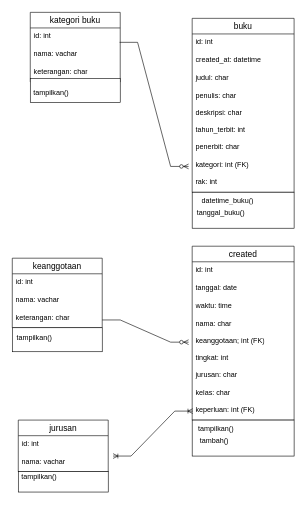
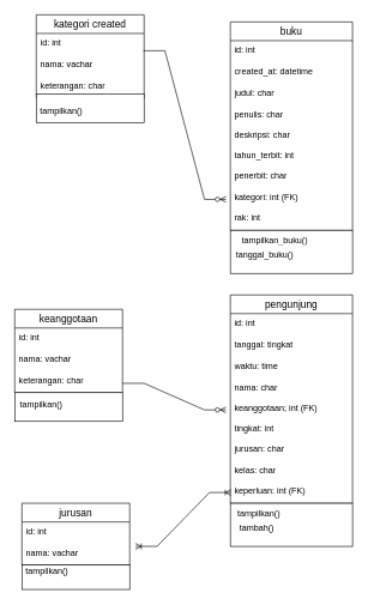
  <mxCell id="0" />
  <mxCell id="1" parent="0" />
- <mxCell id="2" value="kategori buku" style="swimlane;fontStyle=0;childLayout=stackLayout;horizontal=1;startSize=26;horizontalStack=0;resizeParent=1;resizeParentMax=0;resizeLast=0;collapsible=1;marginBottom=0;align=center;fontSize=14;" vertex="1" parent="1"><mxGeometry x="50" y="20" width="150" height="116" as="geometry" /></mxCell>
+ <mxCell id="2" value="kategori created" style="swimlane;fontStyle=0;childLayout=stackLayout;horizontal=1;startSize=26;horizontalStack=0;resizeParent=1;resizeParentMax=0;resizeLast=0;collapsible=1;marginBottom=0;align=center;fontSize=14;" vertex="1" parent="1"><mxGeometry x="50" y="20" width="150" height="116" as="geometry" /></mxCell>
  <mxCell id="3" value="id: int" style="text;strokeColor=none;fillColor=none;spacingLeft=4;spacingRight=4;overflow=hidden;rotatable=0;points=[[0,0.5],[1,0.5]];portConstraint=eastwest;fontSize=12;whiteSpace=wrap;html=1;" vertex="1" parent="2"><mxGeometry y="26" width="150" height="30" as="geometry" /></mxCell>
  <mxCell id="4" value="nama: vachar" style="text;strokeColor=none;fillColor=none;spacingLeft=4;spacingRight=4;overflow=hidden;rotatable=0;points=[[0,0.5],[1,0.5]];portConstraint=eastwest;fontSize=12;whiteSpace=wrap;html=1;" vertex="1" parent="2"><mxGeometry y="56" width="150" height="30" as="geometry" /></mxCell>
  <mxCell id="5" value="keterangan: char" style="text;strokeColor=none;fillColor=none;spacingLeft=4;spacingRight=4;overflow=hidden;rotatable=0;points=[[0,0.5],[1,0.5]];portConstraint=eastwest;fontSize=12;whiteSpace=wrap;html=1;" vertex="1" parent="2"><mxGeometry y="86" width="150" height="30" as="geometry" /></mxCell>
  <mxCell id="6" value="" style="whiteSpace=wrap;html=1;align=center;" vertex="1" parent="1"><mxGeometry x="50" y="130" width="150" height="40" as="geometry" /></mxCell>
  <mxCell id="7" value="tampilkan()" style="text;html=1;strokeColor=none;fillColor=none;align=center;verticalAlign=middle;whiteSpace=wrap;rounded=0;" vertex="1" parent="1"><mxGeometry x="55" y="140" width="60" height="30" as="geometry" /></mxCell>
  <mxCell id="8" value="keanggotaan" style="swimlane;fontStyle=0;childLayout=stackLayout;horizontal=1;startSize=26;horizontalStack=0;resizeParent=1;resizeParentMax=0;resizeLast=0;collapsible=1;marginBottom=0;align=center;fontSize=14;" vertex="1" parent="1"><mxGeometry x="20" y="430" width="150" height="116" as="geometry" /></mxCell>
  <mxCell id="9" value="id: int" style="text;strokeColor=none;fillColor=none;spacingLeft=4;spacingRight=4;overflow=hidden;rotatable=0;points=[[0,0.5],[1,0.5]];portConstraint=eastwest;fontSize=12;whiteSpace=wrap;html=1;" vertex="1" parent="8"><mxGeometry y="26" width="150" height="30" as="geometry" /></mxCell>
  <mxCell id="10" value="nama: vachar" style="text;strokeColor=none;fillColor=none;spacingLeft=4;spacingRight=4;overflow=hidden;rotatable=0;points=[[0,0.5],[1,0.5]];portConstraint=eastwest;fontSize=12;whiteSpace=wrap;html=1;" vertex="1" parent="8"><mxGeometry y="56" width="150" height="30" as="geometry" /></mxCell>
  <mxCell id="11" value="keterangan: char" style="text;strokeColor=none;fillColor=none;spacingLeft=4;spacingRight=4;overflow=hidden;rotatable=0;points=[[0,0.5],[1,0.5]];portConstraint=eastwest;fontSize=12;whiteSpace=wrap;html=1;" vertex="1" parent="8"><mxGeometry y="86" width="150" height="30" as="geometry" /></mxCell>
  <mxCell id="12" value="" style="whiteSpace=wrap;html=1;align=center;" vertex="1" parent="1"><mxGeometry x="20" y="546" width="150" height="40" as="geometry" /></mxCell>
  <mxCell id="13" value="tampilkan()" style="text;html=1;strokeColor=none;fillColor=none;align=center;verticalAlign=middle;whiteSpace=wrap;rounded=0;" vertex="1" parent="1"><mxGeometry x="27" y="548" width="60" height="30" as="geometry" /></mxCell>
  <mxCell id="14" value="buku" style="swimlane;fontStyle=0;childLayout=stackLayout;horizontal=1;startSize=26;horizontalStack=0;resizeParent=1;resizeParentMax=0;resizeLast=0;collapsible=1;marginBottom=0;align=center;fontSize=14;" vertex="1" parent="1"><mxGeometry x="320" y="30" width="170" height="290" as="geometry" /></mxCell>
  <mxCell id="15" value="id: int" style="text;strokeColor=none;fillColor=none;spacingLeft=4;spacingRight=4;overflow=hidden;rotatable=0;points=[[0,0.5],[1,0.5]];portConstraint=eastwest;fontSize=12;whiteSpace=wrap;html=1;" vertex="1" parent="14"><mxGeometry y="26" width="170" height="30" as="geometry" /></mxCell>
  <mxCell id="16" value="created_at: datetime" style="text;strokeColor=none;fillColor=none;spacingLeft=4;spacingRight=4;overflow=hidden;rotatable=0;points=[[0,0.5],[1,0.5]];portConstraint=eastwest;fontSize=12;whiteSpace=wrap;html=1;" vertex="1" parent="14"><mxGeometry y="56" width="170" height="30" as="geometry" /></mxCell>
  <mxCell id="17" value="judul: char&lt;br&gt;&lt;br&gt;penulis: char&lt;br&gt;&lt;br&gt;deskripsi: char&lt;br&gt;&lt;br&gt;tahun_terbit: int&lt;br&gt;&lt;br&gt;penerbit: char&lt;br&gt;&lt;br&gt;kategori: int (FK)&lt;br&gt;&lt;br&gt;rak: int&lt;br&gt;" style="text;strokeColor=none;fillColor=none;spacingLeft=4;spacingRight=4;overflow=hidden;rotatable=0;points=[[0,0.5],[1,0.5]];portConstraint=eastwest;fontSize=12;whiteSpace=wrap;html=1;" vertex="1" parent="14"><mxGeometry y="86" width="170" height="204" as="geometry" /></mxCell>
  <mxCell id="18" value="" style="whiteSpace=wrap;html=1;align=center;" vertex="1" parent="1"><mxGeometry x="320" y="320" width="170" height="60" as="geometry" /></mxCell>
- <mxCell id="19" value="datetime_buku()" style="text;strokeColor=none;fillColor=none;spacingLeft=4;spacingRight=4;overflow=hidden;rotatable=0;points=[[0,0.5],[1,0.5]];portConstraint=eastwest;fontSize=12;whiteSpace=wrap;html=1;" vertex="1" parent="1"><mxGeometry x="330" y="320" width="140" height="30" as="geometry" /></mxCell>
+ <mxCell id="19" value="tampilkan_buku()" style="text;strokeColor=none;fillColor=none;spacingLeft=4;spacingRight=4;overflow=hidden;rotatable=0;points=[[0,0.5],[1,0.5]];portConstraint=eastwest;fontSize=12;whiteSpace=wrap;html=1;" vertex="1" parent="1"><mxGeometry x="330" y="320" width="140" height="30" as="geometry" /></mxCell>
  <mxCell id="20" value="tanggal_buku()" style="text;html=1;strokeColor=none;fillColor=none;align=center;verticalAlign=middle;whiteSpace=wrap;rounded=0;" vertex="1" parent="1"><mxGeometry x="310" y="340" width="116" height="30" as="geometry" /></mxCell>
- <mxCell id="21" value="created" style="swimlane;fontStyle=0;childLayout=stackLayout;horizontal=1;startSize=26;horizontalStack=0;resizeParent=1;resizeParentMax=0;resizeLast=0;collapsible=1;marginBottom=0;align=center;fontSize=14;" vertex="1" parent="1"><mxGeometry x="320" y="410" width="170" height="290" as="geometry" /></mxCell>
+ <mxCell id="21" value="pengunjung" style="swimlane;fontStyle=0;childLayout=stackLayout;horizontal=1;startSize=26;horizontalStack=0;resizeParent=1;resizeParentMax=0;resizeLast=0;collapsible=1;marginBottom=0;align=center;fontSize=14;" vertex="1" parent="1"><mxGeometry x="320" y="410" width="170" height="290" as="geometry" /></mxCell>
  <mxCell id="22" value="id: int" style="text;strokeColor=none;fillColor=none;spacingLeft=4;spacingRight=4;overflow=hidden;rotatable=0;points=[[0,0.5],[1,0.5]];portConstraint=eastwest;fontSize=12;whiteSpace=wrap;html=1;" vertex="1" parent="21"><mxGeometry y="26" width="170" height="30" as="geometry" /></mxCell>
- <mxCell id="23" value="tanggal: date" style="text;strokeColor=none;fillColor=none;spacingLeft=4;spacingRight=4;overflow=hidden;rotatable=0;points=[[0,0.5],[1,0.5]];portConstraint=eastwest;fontSize=12;whiteSpace=wrap;html=1;" vertex="1" parent="21"><mxGeometry y="56" width="170" height="30" as="geometry" /></mxCell>
+ <mxCell id="23" value="tanggal: tingkat" style="text;strokeColor=none;fillColor=none;spacingLeft=4;spacingRight=4;overflow=hidden;rotatable=0;points=[[0,0.5],[1,0.5]];portConstraint=eastwest;fontSize=12;whiteSpace=wrap;html=1;" vertex="1" parent="21"><mxGeometry y="56" width="170" height="30" as="geometry" /></mxCell>
  <mxCell id="24" value="waktu: time&lt;br&gt;&lt;br&gt;nama: char&lt;br&gt;&lt;br&gt;keanggotaan; int (FK)&lt;br&gt;&lt;br&gt;tingkat: int&lt;br&gt;&lt;br&gt;jurusan: char&lt;br&gt;&lt;br&gt;kelas: char&lt;br&gt;&lt;br&gt;keperluan: int (FK)" style="text;strokeColor=none;fillColor=none;spacingLeft=4;spacingRight=4;overflow=hidden;rotatable=0;points=[[0,0.5],[1,0.5]];portConstraint=eastwest;fontSize=12;whiteSpace=wrap;html=1;" vertex="1" parent="21"><mxGeometry y="86" width="170" height="204" as="geometry" /></mxCell>
  <mxCell id="25" value="" style="whiteSpace=wrap;html=1;align=center;" vertex="1" parent="1"><mxGeometry x="320" y="700" width="170" height="60" as="geometry" /></mxCell>
  <mxCell id="26" value="tampilkan()" style="text;html=1;strokeColor=none;fillColor=none;align=center;verticalAlign=middle;whiteSpace=wrap;rounded=0;" vertex="1" parent="1"><mxGeometry x="330" y="700" width="60" height="30" as="geometry" /></mxCell>
  <mxCell id="27" value="tambah()" style="text;html=1;strokeColor=none;fillColor=none;align=center;verticalAlign=middle;whiteSpace=wrap;rounded=0;" vertex="1" parent="1"><mxGeometry x="327" y="720" width="60" height="30" as="geometry" /></mxCell>
  <mxCell id="28" value="jurusan" style="swimlane;fontStyle=0;childLayout=stackLayout;horizontal=1;startSize=26;horizontalStack=0;resizeParent=1;resizeParentMax=0;resizeLast=0;collapsible=1;marginBottom=0;align=center;fontSize=14;" vertex="1" parent="1"><mxGeometry x="30" y="700" width="150" height="86" as="geometry" /></mxCell>
  <mxCell id="29" value="id: int" style="text;strokeColor=none;fillColor=none;spacingLeft=4;spacingRight=4;overflow=hidden;rotatable=0;points=[[0,0.5],[1,0.5]];portConstraint=eastwest;fontSize=12;whiteSpace=wrap;html=1;" vertex="1" parent="28"><mxGeometry y="26" width="150" height="30" as="geometry" /></mxCell>
  <mxCell id="30" value="nama: vachar" style="text;strokeColor=none;fillColor=none;spacingLeft=4;spacingRight=4;overflow=hidden;rotatable=0;points=[[0,0.5],[1,0.5]];portConstraint=eastwest;fontSize=12;whiteSpace=wrap;html=1;" vertex="1" parent="28"><mxGeometry y="56" width="150" height="30" as="geometry" /></mxCell>
  <mxCell id="31" value="" style="rounded=0;whiteSpace=wrap;html=1;" vertex="1" parent="1"><mxGeometry x="30" y="786" width="150" height="34" as="geometry" /></mxCell>
  <mxCell id="32" value="tampilkan()" style="text;html=1;strokeColor=none;fillColor=none;align=center;verticalAlign=middle;whiteSpace=wrap;rounded=0;" vertex="1" parent="1"><mxGeometry x="35" y="780" width="60" height="30" as="geometry" /></mxCell>
  <mxCell id="33" value="" style="edgeStyle=entityRelationEdgeStyle;fontSize=12;html=1;endArrow=ERzeroToMany;endFill=1;rounded=0;entryX=-0.035;entryY=0.789;entryDx=0;entryDy=0;entryPerimeter=0;exitX=0.993;exitY=0.8;exitDx=0;exitDy=0;exitPerimeter=0;" edge="1" parent="1" source="3" target="17"><mxGeometry width="100" height="100" relative="1" as="geometry"><mxPoint x="210" y="330" as="sourcePoint" /><mxPoint x="310" y="230" as="targetPoint" /><Array as="points"><mxPoint x="290" y="230" /><mxPoint x="320" y="270" /></Array></mxGeometry></mxCell>
  <mxCell id="34" value="" style="edgeStyle=entityRelationEdgeStyle;fontSize=12;html=1;endArrow=ERzeroToMany;endFill=1;rounded=0;entryX=-0.035;entryY=0.363;entryDx=0;entryDy=0;entryPerimeter=0;" edge="1" parent="1" target="24"><mxGeometry width="100" height="100" relative="1" as="geometry"><mxPoint x="170" y="533" as="sourcePoint" /><mxPoint x="310" y="570" as="targetPoint" /><Array as="points"><mxPoint x="300" y="500" /></Array></mxGeometry></mxCell>
  <mxCell id="35" value="" style="edgeStyle=entityRelationEdgeStyle;fontSize=12;html=1;endArrow=ERoneToMany;startArrow=ERoneToMany;rounded=0;exitX=1.067;exitY=0.133;exitDx=0;exitDy=0;exitPerimeter=0;" edge="1" parent="1"><mxGeometry width="100" height="100" relative="1" as="geometry"><mxPoint x="188.05" y="759.99" as="sourcePoint" /><mxPoint x="321" y="685" as="targetPoint" /><Array as="points"><mxPoint x="198" y="770" /></Array></mxGeometry></mxCell>
